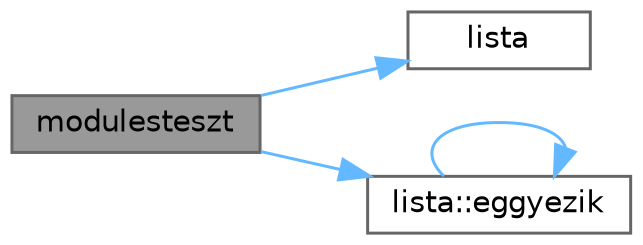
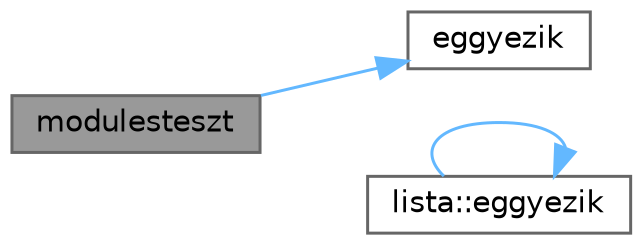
  digraph {
    rankdir=LR
    node [color=grey40 fillcolor=white fontname=Helvetica fontsize=10 shape=box style=filled]
    edge [color=steelblue1 fontname=Helvetica fontsize=10 labelfontname=Helvetica labelfontsize=10 style=solid]
    n1 [color=gray40 fillcolor=grey60 fontcolor=black height=0.2 label=modulesteszt width=0.4]
-   n2 [height=0.2 label=lista width=0.4]
+   n2 [height=0.2 label=eggyezik width=0.4]
    n3 [height=0.2 label="lista::eggyezik" width=0.4]
    n1 -> n2
-   n1 -> n3
    n3 -> n3
  }
